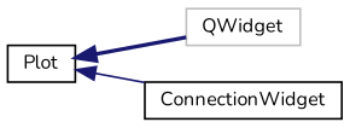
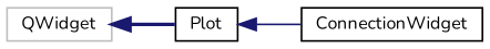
  digraph {
    fontname=Nunito
    rankdir=LR
    node [color=black fillcolor=white fontname=Nunito fontsize=10 shape=record style=filled]
    edge [color=midnightblue dir=back fontname=Nunito fontsize=10 labelfontname=Helvetica labelfontsize=10]
    n1 [color=grey75 height=0.2 label=QWidget width=0.4]
    n2 [height=0.2 label=Plot width=0.4]
    n3 [height=0.2 label=ConnectionWidget width=0.4]
-   n2 -> n1 [style=bold]
+   n1 -> n2 [style=bold]
    n2 -> n3 [style=solid]
  }
